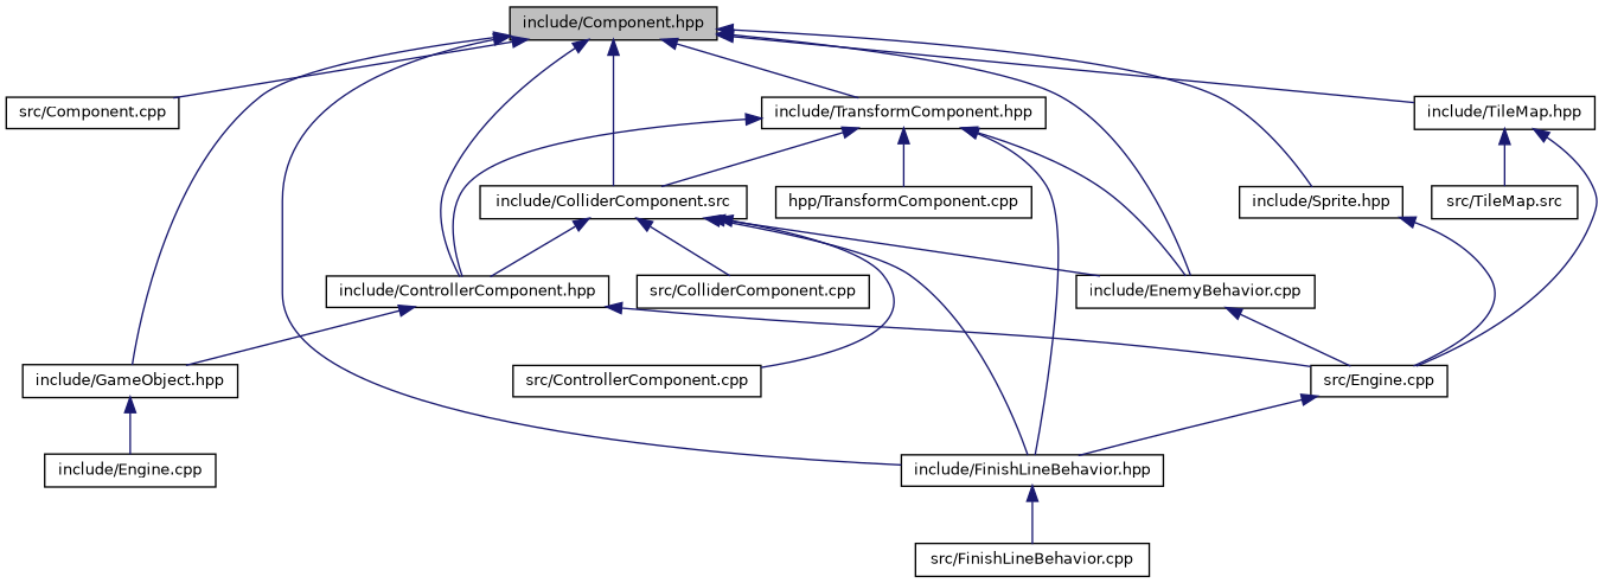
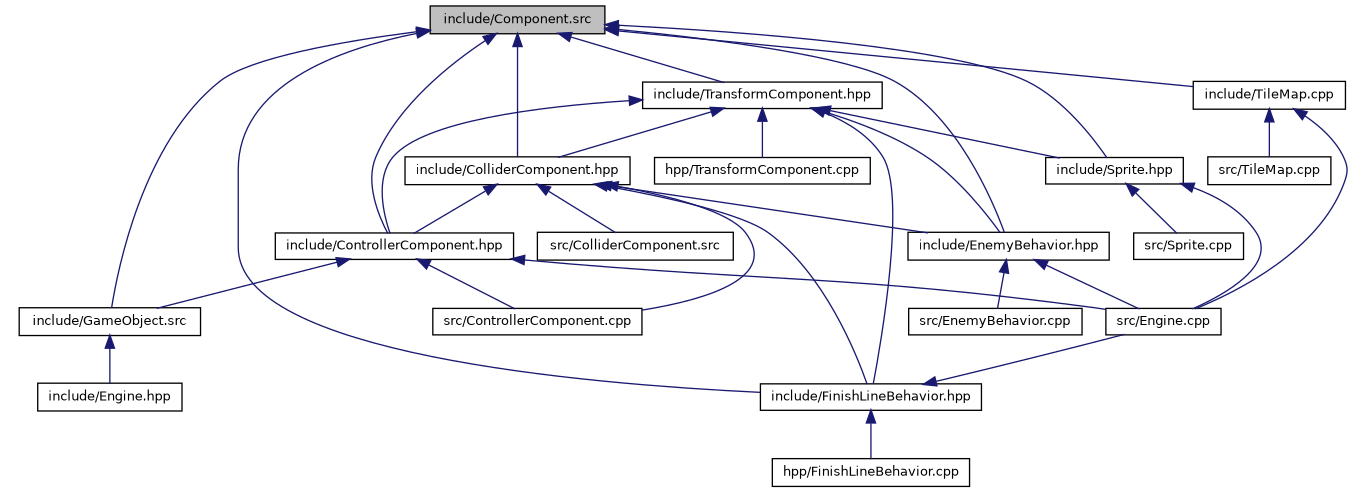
  digraph {
    node [color=black fillcolor=white fontname=Helvetica fontsize=10 shape=record style=filled]
    edge [color=midnightblue dir=back fontname=Helvetica fontsize=10 labelfontname=Helvetica labelfontsize=10 style=solid]
-   n1 [fillcolor=grey75 fontcolor=black height=0.2 label="include/Component.hpp" width=0.4]
-   n2 [height=0.2 label="src/Component.cpp" width=0.4]
-   n3 [height=0.2 label="include/ColliderComponent.src" width=0.4]
+   n1 [fillcolor=grey75 fontcolor=black height=0.2 label="include/Component.src" width=0.4]
+   n3 [height=0.2 label="include/ColliderComponent.hpp" width=0.4]
    n4 [height=0.2 label="include/ControllerComponent.hpp" width=0.4]
-   n5 [height=0.2 label="include/GameObject.hpp" width=0.4]
-   n6 [height=0.2 label="include/EnemyBehavior.cpp" width=0.4]
+   n5 [height=0.2 label="include/GameObject.src" width=0.4]
+   n6 [height=0.2 label="include/EnemyBehavior.hpp" width=0.4]
    n7 [height=0.2 label="include/FinishLineBehavior.hpp" width=0.4]
    n8 [height=0.2 label="include/TransformComponent.hpp" width=0.4]
    n9 [height=0.2 label="include/Sprite.hpp" width=0.4]
-   n10 [height=0.2 label="include/TileMap.hpp" width=0.4]
-   n11 [height=0.2 label="src/ColliderComponent.cpp" width=0.4]
+   n10 [height=0.2 label="include/TileMap.cpp" width=0.4]
+   n11 [height=0.2 label="src/ColliderComponent.src" width=0.4]
    n12 [height=0.2 label="src/ControllerComponent.cpp" width=0.4]
    n13 [height=0.2 label="src/Engine.cpp" width=0.4]
-   n14 [height=0.2 label="include/Engine.cpp" width=0.4]
-   n16 [height=0.2 label="src/FinishLineBehavior.cpp" width=0.4]
+   n14 [height=0.2 label="include/Engine.hpp" width=0.4]
+   n15 [height=0.2 label="src/EnemyBehavior.cpp" width=0.4]
+   n16 [height=0.2 label="hpp/FinishLineBehavior.cpp" width=0.4]
    n17 [height=0.2 label="hpp/TransformComponent.cpp" width=0.4]
-   n19 [height=0.2 label="src/TileMap.src" width=0.4]
-   n1 -> n2
+   n18 [height=0.2 label="src/Sprite.cpp" width=0.4]
+   n19 [height=0.2 label="src/TileMap.cpp" width=0.4]
    n1 -> n3
    n1 -> n4
    n1 -> n5
    n1 -> n6
    n1 -> n7
    n1 -> n8
    n1 -> n9
    n1 -> n10
    n3 -> n4
    n3 -> n6
    n3 -> n7
    n3 -> n11
    n3 -> n12
    n4 -> n5
+   n4 -> n12
    n4 -> n13
    n5 -> n14
    n6 -> n13
-   n13 -> n7
+   n6 -> n15
+   n7 -> n13
    n7 -> n16
    n8 -> n3
    n8 -> n4
    n8 -> n6
    n8 -> n7
+   n8 -> n9
    n8 -> n17
    n9 -> n13
+   n9 -> n18
    n10 -> n13
    n10 -> n19
  }
